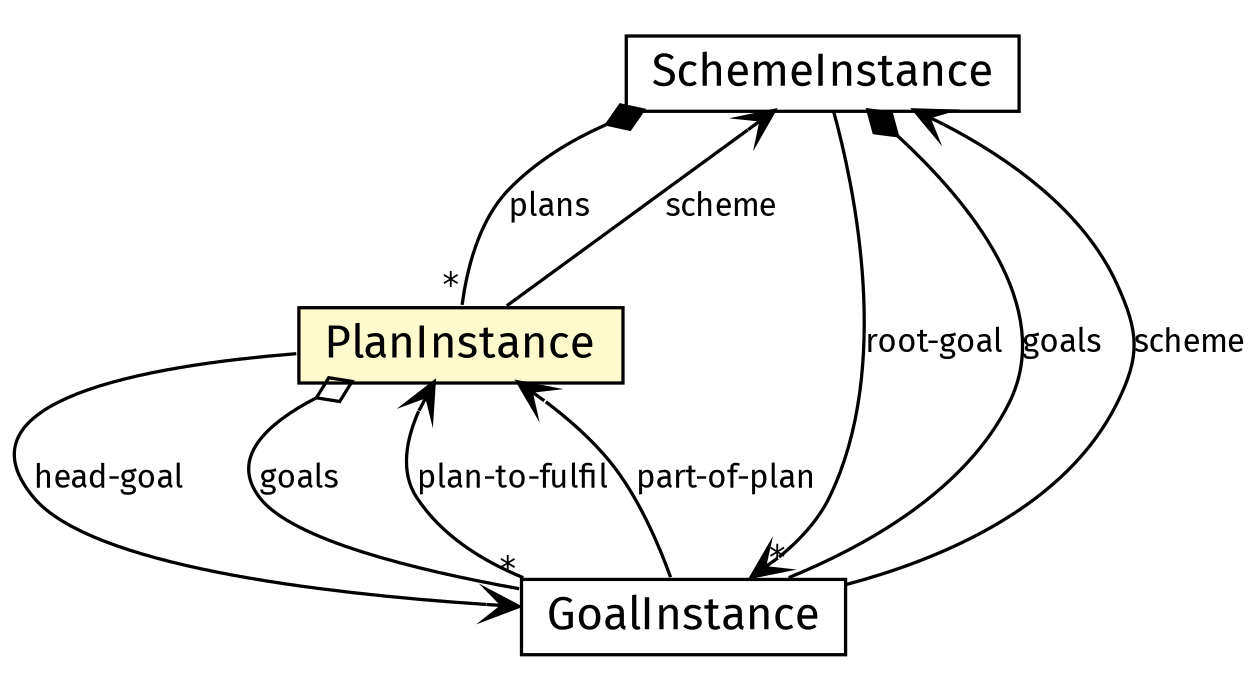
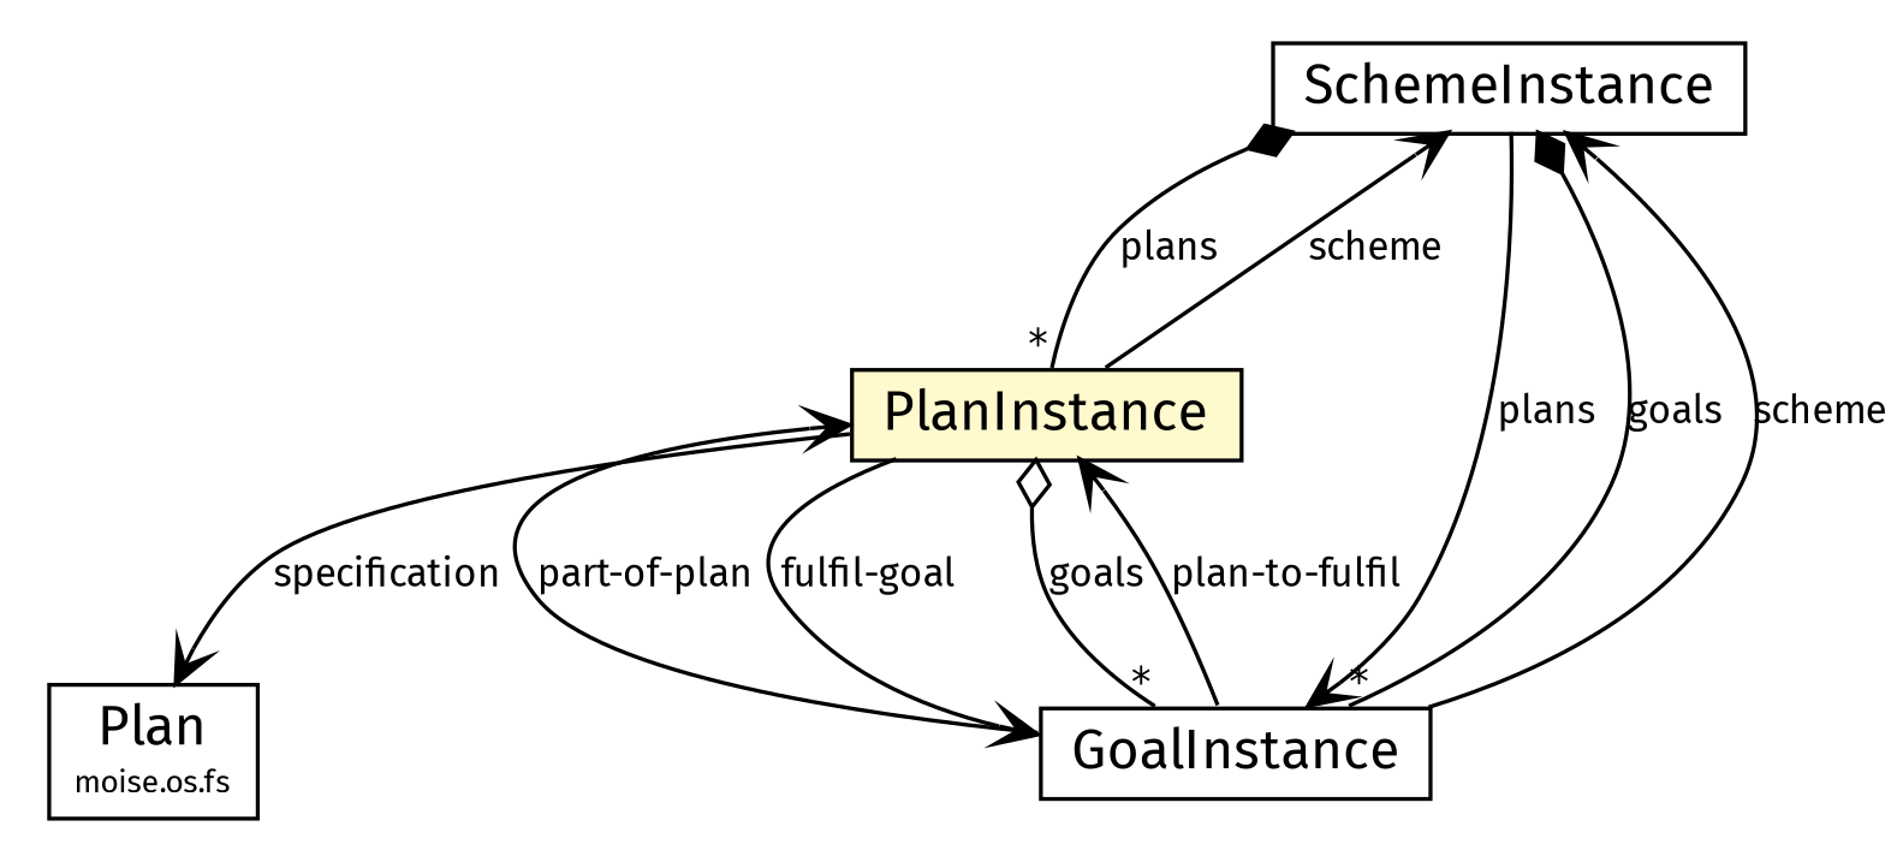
  digraph {
    nodesep=0.25
    ranksep=0.5
    fontname="Fira Sans"
    node [fontcolor=black fontname="Fira Sans" fontsize=14.0 shape=plaintext]
    edge [arrowhead=open color=black fontcolor=black fontname="Fira Sans" fontsize=10.0 headport=p labelfontname=Helvetica labelfontsize=10 tailport=p]
    n1 [label=<<table title="moise.oe.SchemeInstance" border="0" cellborder="1" cellspacing="0" cellpadding="2" port="p" href="./SchemeInstance.html"> 		<tr><td><table border="0" cellspacing="0" cellpadding="1"> <tr><td align="center" balign="center"> SchemeInstance </td></tr> 		</table></td></tr> 		</table>>]
    n2 [label=<<table title="moise.oe.PlanInstance" border="0" cellborder="1" cellspacing="0" cellpadding="2" port="p" bgcolor="lemonChiffon" href="./PlanInstance.html"> 		<tr><td><table border="0" cellspacing="0" cellpadding="1"> <tr><td align="center" balign="center"> PlanInstance </td></tr> 		</table></td></tr> 		</table>>]
    n3 [label=<<table title="moise.oe.GoalInstance" border="0" cellborder="1" cellspacing="0" cellpadding="2" port="p" href="./GoalInstance.html"> 		<tr><td><table border="0" cellspacing="0" cellpadding="1"> <tr><td align="center" balign="center"> GoalInstance </td></tr> 		</table></td></tr> 		</table>>]
+   n4 [label=<<table title="moise.os.fs.Plan" border="0" cellborder="1" cellspacing="0" cellpadding="2" port="p" href="../os/fs/Plan.html"> 		<tr><td><table border="0" cellspacing="0" cellpadding="1"> <tr><td align="center" balign="center"> Plan </td></tr> <tr><td align="center" balign="center"><font point-size="8.0"> moise.os.fs </font></td></tr> 		</table></td></tr> 		</table>>]
    n1 -> n2 [arrowhead=none arrowtail=diamond dir=both headlabel="*" label=plans]
-   n1 -> n3 [label="root-goal"]
+   n1 -> n3 [label=plans]
    n1 -> n3 [arrowhead=none arrowtail=diamond dir=both headlabel="*" label=goals]
    n2 -> n1 [label=scheme]
-   n2 -> n3 [label="head-goal"]
+   n2 -> n3 [label="fulfil-goal"]
    n2 -> n3 [arrowhead=none arrowtail=ediamond dir=both headlabel="*" label=goals]
+   n2 -> n4 [label=specification]
    n3 -> n1 [label=scheme]
    n3 -> n2 [label="plan-to-fulfil"]
    n3 -> n2 [label="part-of-plan"]
  }
